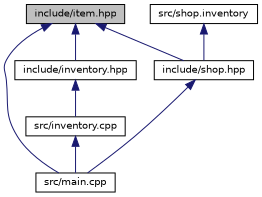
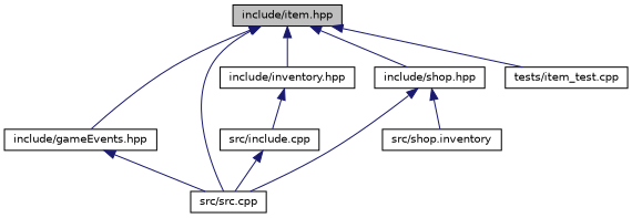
  digraph {
    node [color=black fillcolor=white fontname=Helvetica fontsize=10 shape=record style=filled]
    edge [color=midnightblue dir=back fontname=Helvetica fontsize=10 labelfontname=Helvetica labelfontsize=10 style=solid]
    n1 [fillcolor=grey75 fontcolor=black height=0.2 label="include/item.hpp" width=0.4]
-   n3 [height=0.2 label="src/main.cpp" width=0.4]
+   n2 [height=0.2 label="include/gameEvents.hpp" width=0.4]
+   n3 [height=0.2 label="src/src.cpp" width=0.4]
    n4 [height=0.2 label="include/inventory.hpp" width=0.4]
    n5 [height=0.2 label="include/shop.hpp" width=0.4]
-   n7 [height=0.2 label="src/inventory.cpp" width=0.4]
+   n6 [height=0.2 label="tests/item_test.cpp" width=0.4]
+   n7 [height=0.2 label="src/include.cpp" width=0.4]
    n8 [height=0.2 label="src/shop.inventory" width=0.4]
+   n1 -> n2
    n1 -> n3
    n1 -> n4
    n1 -> n5
+   n1 -> n6
+   n2 -> n3
    n4 -> n7
    n5 -> n3
-   n8 -> n5
+   n5 -> n8
    n7 -> n3
  }
